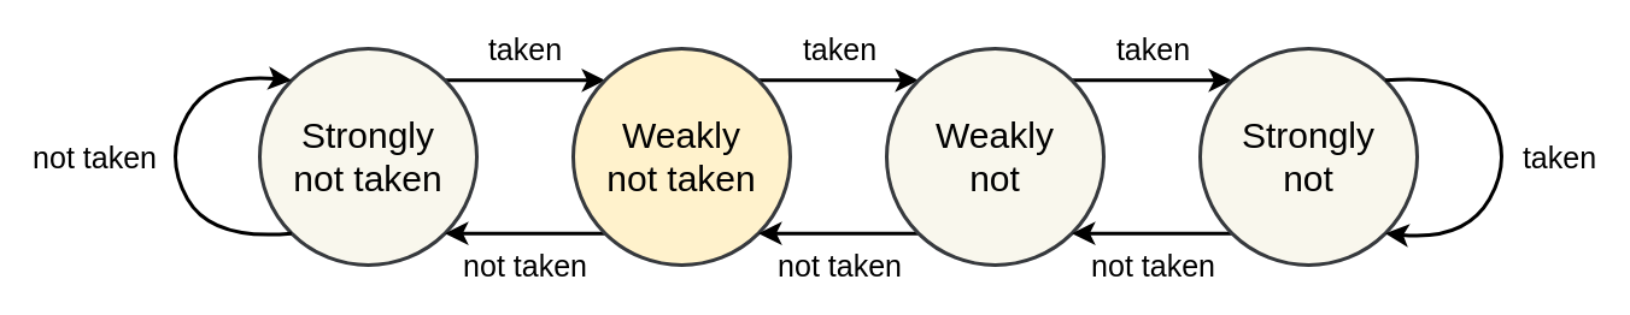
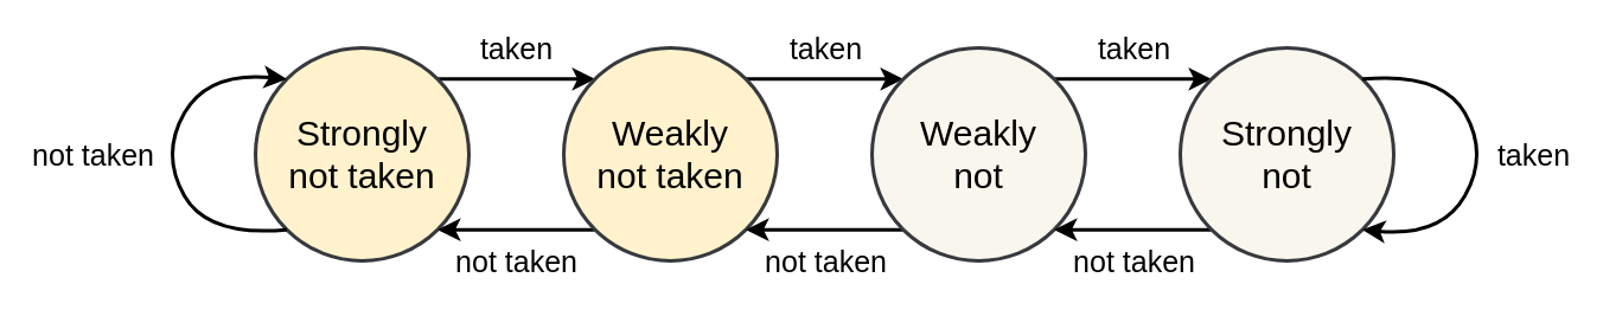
  <mxCell id="0" />
  <mxCell id="1" parent="0" />
  <mxCell id="2" style="edgeStyle=none;curved=1;orthogonalLoop=1;jettySize=auto;html=1;exitX=1;exitY=0;exitDx=0;exitDy=0;entryX=0;entryY=0;entryDx=0;entryDy=0;endSize=10;strokeColor=#000000;strokeWidth=3;" edge="1" parent="1" source="3" target="6"><mxGeometry relative="1" as="geometry" /></mxCell>
- <mxCell id="3" value="&lt;font color=&quot;#000000&quot; style=&quot;font-size: 30px&quot;&gt;&lt;span&gt;Strongly&lt;br&gt;not taken&lt;br&gt;&lt;/span&gt;&lt;/font&gt;" style="ellipse;whiteSpace=wrap;html=1;aspect=fixed;fillColor=#f9f7ed;strokeColor=#36393d;strokeWidth=3;" vertex="1" parent="1"><mxGeometry x="215" y="40" width="180" height="180" as="geometry" /></mxCell>
+ <mxCell id="3" value="&lt;font color=&quot;#000000&quot; style=&quot;font-size: 30px&quot;&gt;&lt;span&gt;Strongly&lt;br&gt;not taken&lt;br&gt;&lt;/span&gt;&lt;/font&gt;" style="ellipse;whiteSpace=wrap;html=1;aspect=fixed;fillColor=#fff2cc;strokeColor=#36393d;strokeWidth=3;" vertex="1" parent="1"><mxGeometry x="215" y="40" width="180" height="180" as="geometry" /></mxCell>
  <mxCell id="4" style="edgeStyle=none;curved=1;orthogonalLoop=1;jettySize=auto;html=1;exitX=1;exitY=0;exitDx=0;exitDy=0;entryX=0;entryY=0;entryDx=0;entryDy=0;endSize=10;strokeColor=#000000;strokeWidth=3;" edge="1" parent="1" source="6" target="9"><mxGeometry relative="1" as="geometry" /></mxCell>
  <mxCell id="5" style="edgeStyle=none;curved=1;orthogonalLoop=1;jettySize=auto;html=1;exitX=0;exitY=1;exitDx=0;exitDy=0;entryX=1;entryY=1;entryDx=0;entryDy=0;endSize=10;strokeColor=#000000;strokeWidth=3;fontSize=25;" edge="1" parent="1" source="6" target="3"><mxGeometry relative="1" as="geometry" /></mxCell>
  <mxCell id="6" value="&lt;font color=&quot;#000000&quot; style=&quot;font-size: 30px&quot;&gt;&lt;span&gt;Weakly&lt;br&gt;not taken&lt;br&gt;&lt;/span&gt;&lt;/font&gt;" style="ellipse;whiteSpace=wrap;html=1;aspect=fixed;fillColor=#fff2cc;strokeColor=#36393d;strokeWidth=3;" vertex="1" parent="1"><mxGeometry x="475" y="40" width="180" height="180" as="geometry" /></mxCell>
  <mxCell id="7" style="edgeStyle=none;curved=1;orthogonalLoop=1;jettySize=auto;html=1;exitX=1;exitY=0;exitDx=0;exitDy=0;entryX=0;entryY=0;entryDx=0;entryDy=0;endSize=10;strokeColor=#000000;strokeWidth=3;" edge="1" parent="1" source="9" target="11"><mxGeometry relative="1" as="geometry" /></mxCell>
  <mxCell id="8" style="edgeStyle=none;curved=1;orthogonalLoop=1;jettySize=auto;html=1;exitX=0;exitY=1;exitDx=0;exitDy=0;entryX=1;entryY=1;entryDx=0;entryDy=0;endSize=10;strokeColor=#000000;strokeWidth=3;fontSize=25;" edge="1" parent="1" source="9" target="6"><mxGeometry relative="1" as="geometry" /></mxCell>
  <mxCell id="9" value="&lt;font color=&quot;#000000&quot; style=&quot;font-size: 30px&quot;&gt;&lt;span&gt;Weakly&lt;br&gt;not&lt;br&gt;&lt;/span&gt;&lt;/font&gt;" style="ellipse;whiteSpace=wrap;html=1;aspect=fixed;fillColor=#f9f7ed;strokeColor=#36393d;strokeWidth=3;" vertex="1" parent="1"><mxGeometry x="735" y="40" width="180" height="180" as="geometry" /></mxCell>
  <mxCell id="10" style="edgeStyle=none;curved=1;orthogonalLoop=1;jettySize=auto;html=1;exitX=0;exitY=1;exitDx=0;exitDy=0;entryX=1;entryY=1;entryDx=0;entryDy=0;endSize=10;strokeColor=#000000;strokeWidth=3;fontSize=25;" edge="1" parent="1" source="11" target="9"><mxGeometry relative="1" as="geometry" /></mxCell>
  <mxCell id="11" value="&lt;font color=&quot;#000000&quot; style=&quot;font-size: 30px&quot;&gt;&lt;span&gt;Strongly&lt;br&gt;not&lt;br&gt;&lt;/span&gt;&lt;/font&gt;" style="ellipse;whiteSpace=wrap;html=1;aspect=fixed;fillColor=#f9f7ed;strokeColor=#36393d;strokeWidth=3;" vertex="1" parent="1"><mxGeometry x="995" y="40" width="180" height="180" as="geometry" /></mxCell>
  <mxCell id="12" value="&lt;font color=&quot;#000000&quot; style=&quot;font-size: 25px&quot;&gt;taken&lt;/font&gt;" style="text;html=1;align=center;verticalAlign=middle;resizable=0;points=[];autosize=1;fontSize=25;" vertex="1" parent="1"><mxGeometry x="397.5" y="20" width="75" height="40" as="geometry" /></mxCell>
  <mxCell id="13" value="&lt;font color=&quot;#000000&quot; style=&quot;font-size: 25px&quot;&gt;taken&lt;/font&gt;" style="text;html=1;align=center;verticalAlign=middle;resizable=0;points=[];autosize=1;fontSize=25;" vertex="1" parent="1"><mxGeometry x="658" y="20" width="75" height="40" as="geometry" /></mxCell>
  <mxCell id="14" value="&lt;font color=&quot;#000000&quot; style=&quot;font-size: 25px&quot;&gt;taken&lt;/font&gt;" style="text;html=1;align=center;verticalAlign=middle;resizable=0;points=[];autosize=1;fontSize=25;" vertex="1" parent="1"><mxGeometry x="918" y="20" width="75" height="40" as="geometry" /></mxCell>
  <mxCell id="15" value="&lt;font color=&quot;#000000&quot; style=&quot;font-size: 25px&quot;&gt;not taken&lt;/font&gt;" style="text;html=1;align=center;verticalAlign=middle;resizable=0;points=[];autosize=1;fontSize=25;" vertex="1" parent="1"><mxGeometry x="377.5" y="200" width="115" height="40" as="geometry" /></mxCell>
  <mxCell id="16" value="&lt;font color=&quot;#000000&quot; style=&quot;font-size: 25px&quot;&gt;not taken&lt;/font&gt;" style="text;html=1;align=center;verticalAlign=middle;resizable=0;points=[];autosize=1;fontSize=25;" vertex="1" parent="1"><mxGeometry x="638" y="200" width="115" height="40" as="geometry" /></mxCell>
  <mxCell id="17" value="&lt;font color=&quot;#000000&quot; style=&quot;font-size: 25px&quot;&gt;not taken&lt;/font&gt;" style="text;html=1;align=center;verticalAlign=middle;resizable=0;points=[];autosize=1;fontSize=25;" vertex="1" parent="1"><mxGeometry x="898" y="200" width="115" height="40" as="geometry" /></mxCell>
  <mxCell id="18" style="edgeStyle=none;curved=1;orthogonalLoop=1;jettySize=auto;html=1;exitX=1;exitY=0;exitDx=0;exitDy=0;entryX=1;entryY=1;entryDx=0;entryDy=0;endSize=10;strokeColor=#000000;strokeWidth=3;fontSize=25;" edge="1" parent="1" source="11" target="11"><mxGeometry relative="1" as="geometry"><Array as="points"><mxPoint x="1215" y="60" /><mxPoint x="1255" y="130" /><mxPoint x="1215" y="200" /></Array></mxGeometry></mxCell>
  <mxCell id="19" value="&lt;font color=&quot;#000000&quot; style=&quot;font-size: 25px&quot;&gt;taken&lt;/font&gt;" style="text;html=1;align=center;verticalAlign=middle;resizable=0;points=[];autosize=1;fontSize=25;" vertex="1" parent="1"><mxGeometry x="1255" y="110" width="75" height="40" as="geometry" /></mxCell>
  <mxCell id="20" style="edgeStyle=none;curved=1;orthogonalLoop=1;jettySize=auto;html=1;exitX=0;exitY=1;exitDx=0;exitDy=0;entryX=0;entryY=0;entryDx=0;entryDy=0;endSize=10;strokeColor=#000000;strokeWidth=3;fontSize=25;" edge="1" parent="1" source="3" target="3"><mxGeometry relative="1" as="geometry"><Array as="points"><mxPoint x="175" y="200" /><mxPoint x="135" y="130" /><mxPoint x="175" y="60" /></Array></mxGeometry></mxCell>
  <mxCell id="21" value="&lt;font color=&quot;#000000&quot; style=&quot;font-size: 25px&quot;&gt;not taken&lt;/font&gt;" style="text;html=1;align=center;verticalAlign=middle;resizable=0;points=[];autosize=1;fontSize=25;" vertex="1" parent="1"><mxGeometry x="20" y="110" width="115" height="40" as="geometry" /></mxCell>
